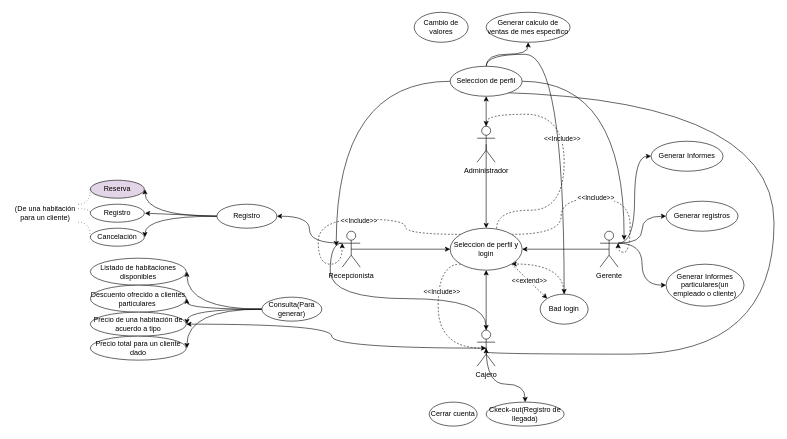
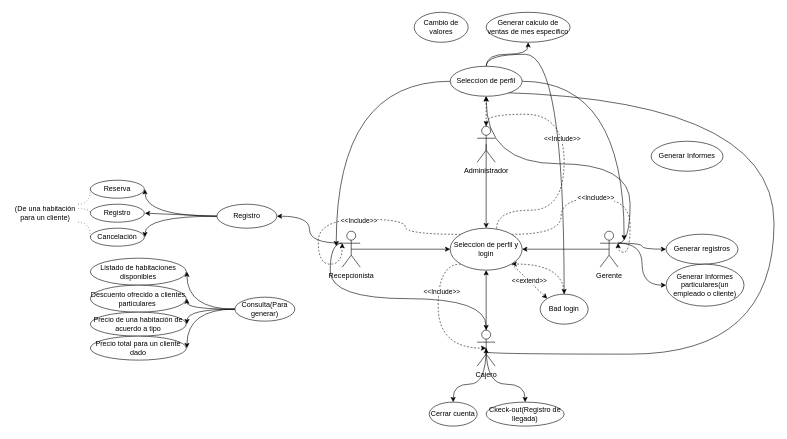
  <mxCell id="0" />
  <mxCell id="1" parent="0" />
  <mxCell id="2" style="edgeStyle=orthogonalEdgeStyle;rounded=0;orthogonalLoop=1;jettySize=auto;html=1;exitX=0.5;exitY=0.5;exitDx=0;exitDy=0;exitPerimeter=0;entryX=0;entryY=0.5;entryDx=0;entryDy=0;" edge="1" parent="1" source="5" target="27"><mxGeometry relative="1" as="geometry" /></mxCell>
  <mxCell id="3" style="edgeStyle=orthogonalEdgeStyle;curved=1;rounded=0;orthogonalLoop=1;jettySize=auto;html=1;exitX=0;exitY=0.333;exitDx=0;exitDy=0;exitPerimeter=0;" edge="1" parent="1" source="5" target="9"><mxGeometry relative="1" as="geometry" /></mxCell>
  <mxCell id="4" style="edgeStyle=orthogonalEdgeStyle;curved=1;rounded=0;orthogonalLoop=1;jettySize=auto;html=1;exitX=0;exitY=0.333;exitDx=0;exitDy=0;exitPerimeter=0;entryX=1;entryY=0.5;entryDx=0;entryDy=0;" edge="1" parent="1" source="5" target="33"><mxGeometry relative="1" as="geometry" /></mxCell>
  <mxCell id="5" value="Recepcionista" style="shape=umlActor;verticalLabelPosition=bottom;verticalAlign=top;html=1;outlineConnect=0;" vertex="1" parent="1"><mxGeometry x="570" y="385" width="30" height="60" as="geometry" /></mxCell>
  <mxCell id="6" style="edgeStyle=orthogonalEdgeStyle;rounded=0;orthogonalLoop=1;jettySize=auto;html=1;exitX=0.5;exitY=0;exitDx=0;exitDy=0;exitPerimeter=0;entryX=0.5;entryY=1;entryDx=0;entryDy=0;" edge="1" parent="1" source="9" target="27"><mxGeometry relative="1" as="geometry" /></mxCell>
- <mxCell id="7" style="edgeStyle=orthogonalEdgeStyle;curved=1;rounded=0;orthogonalLoop=1;jettySize=auto;html=1;exitX=0.5;exitY=0.5;exitDx=0;exitDy=0;exitPerimeter=0;endArrow=classic;endFill=1;" edge="1" parent="1" source="9" target="48"><mxGeometry relative="1" as="geometry" /></mxCell>
+ <mxCell id="7" style="edgeStyle=orthogonalEdgeStyle;curved=1;rounded=0;orthogonalLoop=1;jettySize=auto;html=1;exitX=0.5;exitY=0.5;exitDx=0;exitDy=0;exitPerimeter=0;entryX=0.5;entryY=0;entryDx=0;entryDy=0;endArrow=classic;endFill=1;" edge="1" parent="1" source="9" target="50"><mxGeometry relative="1" as="geometry" /></mxCell>
  <mxCell id="8" style="edgeStyle=orthogonalEdgeStyle;curved=1;rounded=0;orthogonalLoop=1;jettySize=auto;html=1;exitX=0.5;exitY=0.5;exitDx=0;exitDy=0;exitPerimeter=0;entryX=0.5;entryY=0;entryDx=0;entryDy=0;endArrow=classic;endFill=1;" edge="1" parent="1" source="9" target="51"><mxGeometry relative="1" as="geometry" /></mxCell>
  <mxCell id="9" value="Cajero" style="shape=umlActor;verticalLabelPosition=bottom;verticalAlign=top;html=1;outlineConnect=0;" vertex="1" parent="1"><mxGeometry x="795" y="550" width="30" height="60" as="geometry" /></mxCell>
  <mxCell id="10" style="edgeStyle=orthogonalEdgeStyle;rounded=0;orthogonalLoop=1;jettySize=auto;html=1;exitX=0.5;exitY=0.5;exitDx=0;exitDy=0;exitPerimeter=0;entryX=1;entryY=0.5;entryDx=0;entryDy=0;" edge="1" parent="1" source="14" target="27"><mxGeometry relative="1" as="geometry" /></mxCell>
- <mxCell id="11" style="edgeStyle=orthogonalEdgeStyle;curved=1;rounded=0;orthogonalLoop=1;jettySize=auto;html=1;exitX=1;exitY=0.333;exitDx=0;exitDy=0;exitPerimeter=0;entryX=0;entryY=0.5;entryDx=0;entryDy=0;endArrow=classic;endFill=1;" edge="1" parent="1" source="14" target="52"><mxGeometry relative="1" as="geometry" /></mxCell>
+ <mxCell id="11" style="edgeStyle=orthogonalEdgeStyle;curved=1;rounded=0;orthogonalLoop=1;jettySize=auto;html=1;exitX=1;exitY=0.333;exitDx=0;exitDy=0;exitPerimeter=0;endArrow=classic;endFill=1;" edge="1" parent="1" source="14" target="60"><mxGeometry relative="1" as="geometry" /></mxCell>
  <mxCell id="12" style="edgeStyle=orthogonalEdgeStyle;curved=1;rounded=0;orthogonalLoop=1;jettySize=auto;html=1;exitX=1;exitY=0.333;exitDx=0;exitDy=0;exitPerimeter=0;entryX=0;entryY=0.5;entryDx=0;entryDy=0;endArrow=classic;endFill=1;" edge="1" parent="1" source="14" target="53"><mxGeometry relative="1" as="geometry" /></mxCell>
  <mxCell id="13" style="edgeStyle=orthogonalEdgeStyle;curved=1;rounded=0;orthogonalLoop=1;jettySize=auto;html=1;exitX=1;exitY=0.333;exitDx=0;exitDy=0;exitPerimeter=0;entryX=0;entryY=0.5;entryDx=0;entryDy=0;endArrow=classic;endFill=1;" edge="1" parent="1" source="14" target="54"><mxGeometry relative="1" as="geometry" /></mxCell>
  <mxCell id="14" value="Gerente" style="shape=umlActor;verticalLabelPosition=bottom;verticalAlign=top;html=1;outlineConnect=0;" vertex="1" parent="1"><mxGeometry x="1000" y="385" width="30" height="60" as="geometry" /></mxCell>
  <mxCell id="15" style="edgeStyle=orthogonalEdgeStyle;rounded=0;orthogonalLoop=1;jettySize=auto;html=1;exitX=0.5;exitY=0.5;exitDx=0;exitDy=0;exitPerimeter=0;entryX=0.5;entryY=0;entryDx=0;entryDy=0;" edge="1" parent="1" source="17" target="27"><mxGeometry relative="1" as="geometry" /></mxCell>
- <mxCell id="16" style="edgeStyle=orthogonalEdgeStyle;curved=1;rounded=0;orthogonalLoop=1;jettySize=auto;html=1;exitX=0.5;exitY=0;exitDx=0;exitDy=0;exitPerimeter=0;entryX=0.5;entryY=1;entryDx=0;entryDy=0;dashed=0;endArrow=classic;endFill=1;" edge="1" parent="1" source="17" target="60"><mxGeometry relative="1" as="geometry" /></mxCell>
+ <mxCell id="16" style="edgeStyle=orthogonalEdgeStyle;curved=1;rounded=0;orthogonalLoop=1;jettySize=auto;html=1;exitX=0.5;exitY=0;exitDx=0;exitDy=0;exitPerimeter=0;entryX=0.5;entryY=1;entryDx=0;entryDy=0;dashed=1;endArrow=classic;endFill=1;" edge="1" parent="1" source="17" target="60"><mxGeometry relative="1" as="geometry" /></mxCell>
  <mxCell id="17" value="Administrador" style="shape=umlActor;verticalLabelPosition=bottom;verticalAlign=top;html=1;outlineConnect=0;" vertex="1" parent="1"><mxGeometry x="795" y="210" width="30" height="60" as="geometry" /></mxCell>
  <mxCell id="18" value="&amp;lt;&amp;lt;extend&amp;gt;&amp;gt;" style="rounded=0;orthogonalLoop=1;jettySize=auto;html=1;exitX=1;exitY=1;exitDx=0;exitDy=0;entryX=0;entryY=0;entryDx=0;entryDy=0;dashed=1;" edge="1" parent="1" source="27" target="29"><mxGeometry relative="1" as="geometry" /></mxCell>
  <mxCell id="19" style="edgeStyle=orthogonalEdgeStyle;curved=1;rounded=0;orthogonalLoop=1;jettySize=auto;html=1;exitX=0;exitY=0;exitDx=0;exitDy=0;entryX=0;entryY=0.333;entryDx=0;entryDy=0;entryPerimeter=0;endArrow=classic;endFill=1;dashed=1;" edge="1" parent="1" source="27" target="5"><mxGeometry relative="1" as="geometry"><Array as="points"><mxPoint x="675" y="390" /><mxPoint x="675" y="365" /><mxPoint x="530" y="365" /><mxPoint x="530" y="440" /><mxPoint x="570" y="440" /></Array></mxGeometry></mxCell>
  <mxCell id="20" value="&amp;lt;&amp;lt;Include&amp;gt;&amp;gt;" style="edgeLabel;html=1;align=center;verticalAlign=middle;resizable=0;points=[];" vertex="1" connectable="0" parent="19"><mxGeometry x="-0.054" y="2" relative="1" as="geometry"><mxPoint as="offset" /></mxGeometry></mxCell>
  <mxCell id="21" style="edgeStyle=orthogonalEdgeStyle;curved=1;rounded=0;orthogonalLoop=1;jettySize=auto;html=1;exitX=1;exitY=0;exitDx=0;exitDy=0;entryX=1;entryY=0.333;entryDx=0;entryDy=0;entryPerimeter=0;endArrow=classic;endFill=1;dashed=1;" edge="1" parent="1" source="27" target="14"><mxGeometry relative="1" as="geometry"><Array as="points"><mxPoint x="935" y="390" /><mxPoint x="935" y="330" /><mxPoint x="1050" y="330" /><mxPoint x="1050" y="420" /><mxPoint x="1030" y="420" /></Array></mxGeometry></mxCell>
  <mxCell id="22" value="&amp;lt;&amp;lt;Include&amp;gt;&amp;gt;" style="edgeLabel;html=1;align=center;verticalAlign=middle;resizable=0;points=[];" vertex="1" connectable="0" parent="21"><mxGeometry x="0.037" y="1" relative="1" as="geometry"><mxPoint x="1" as="offset" /></mxGeometry></mxCell>
  <mxCell id="23" style="edgeStyle=orthogonalEdgeStyle;curved=1;rounded=0;orthogonalLoop=1;jettySize=auto;html=1;exitX=0;exitY=1;exitDx=0;exitDy=0;endArrow=classic;endFill=1;entryX=0.5;entryY=0.5;entryDx=0;entryDy=0;entryPerimeter=0;dashed=1;" edge="1" parent="1" source="27" target="9"><mxGeometry relative="1" as="geometry"><mxPoint x="710" y="600" as="targetPoint" /><Array as="points"><mxPoint x="730" y="439" /><mxPoint x="730" y="580" /></Array></mxGeometry></mxCell>
  <mxCell id="24" value="&amp;lt;&amp;lt;Include&amp;gt;&amp;gt;" style="edgeLabel;html=1;align=center;verticalAlign=middle;resizable=0;points=[];" vertex="1" connectable="0" parent="23"><mxGeometry x="-0.346" y="5" relative="1" as="geometry"><mxPoint as="offset" /></mxGeometry></mxCell>
  <mxCell id="25" style="edgeStyle=orthogonalEdgeStyle;curved=1;rounded=0;orthogonalLoop=1;jettySize=auto;html=1;entryX=0.5;entryY=0;entryDx=0;entryDy=0;entryPerimeter=0;dashed=1;endArrow=classic;endFill=1;exitX=0.646;exitY=0.006;exitDx=0;exitDy=0;exitPerimeter=0;" edge="1" parent="1" source="27" target="17"><mxGeometry relative="1" as="geometry"><mxPoint x="820" y="350" as="sourcePoint" /><Array as="points"><mxPoint x="828" y="350" /><mxPoint x="940" y="350" /><mxPoint x="940" y="190" /><mxPoint x="810" y="190" /></Array></mxGeometry></mxCell>
  <mxCell id="26" value="&amp;lt;&amp;lt;Include&amp;gt;&amp;gt;" style="edgeLabel;html=1;align=center;verticalAlign=middle;resizable=0;points=[];" vertex="1" connectable="0" parent="25"><mxGeometry x="0.156" y="4" relative="1" as="geometry"><mxPoint as="offset" /></mxGeometry></mxCell>
  <mxCell id="27" value="Seleccion de perfil y login" style="ellipse;whiteSpace=wrap;html=1;" vertex="1" parent="1"><mxGeometry x="750" y="380" width="120" height="70" as="geometry" /></mxCell>
  <mxCell id="28" style="edgeStyle=orthogonalEdgeStyle;rounded=0;orthogonalLoop=1;jettySize=auto;html=1;exitX=0.5;exitY=0;exitDx=0;exitDy=0;entryX=1;entryY=1;entryDx=0;entryDy=0;curved=1;dashed=1;" edge="1" parent="1" source="29" target="27"><mxGeometry relative="1" as="geometry"><Array as="points"><mxPoint x="940" y="440" /></Array></mxGeometry></mxCell>
  <mxCell id="29" value="Bad login" style="ellipse;whiteSpace=wrap;html=1;" vertex="1" parent="1"><mxGeometry x="900" y="490" width="80" height="50" as="geometry" /></mxCell>
  <mxCell id="30" style="edgeStyle=orthogonalEdgeStyle;curved=1;rounded=0;orthogonalLoop=1;jettySize=auto;html=1;exitX=0;exitY=0.5;exitDx=0;exitDy=0;entryX=1;entryY=0.5;entryDx=0;entryDy=0;endArrow=classic;endFill=1;" edge="1" parent="1" source="33"><mxGeometry relative="1" as="geometry"><mxPoint x="241" y="315" as="targetPoint" /></mxGeometry></mxCell>
  <mxCell id="31" value="" style="rounded=0;orthogonalLoop=1;jettySize=auto;html=1;exitX=0;exitY=0.5;exitDx=0;exitDy=0;entryX=1;entryY=0.5;entryDx=0;entryDy=0;endArrow=classic;endFill=1;" edge="1" parent="1" source="33"><mxGeometry relative="1" as="geometry"><mxPoint x="241" y="355" as="targetPoint" /></mxGeometry></mxCell>
  <mxCell id="32" style="edgeStyle=orthogonalEdgeStyle;curved=1;rounded=0;orthogonalLoop=1;jettySize=auto;html=1;exitX=0;exitY=0.5;exitDx=0;exitDy=0;entryX=1;entryY=0.5;entryDx=0;entryDy=0;endArrow=classic;endFill=1;" edge="1" parent="1" source="33"><mxGeometry relative="1" as="geometry"><mxPoint x="241" y="395" as="targetPoint" /></mxGeometry></mxCell>
  <mxCell id="33" value="Registro" style="ellipse;whiteSpace=wrap;html=1;" vertex="1" parent="1"><mxGeometry x="361" y="340" width="100" height="40" as="geometry" /></mxCell>
  <mxCell id="34" style="edgeStyle=orthogonalEdgeStyle;curved=1;rounded=0;orthogonalLoop=1;jettySize=auto;html=1;exitX=0;exitY=0.5;exitDx=0;exitDy=0;entryX=1;entryY=0.5;entryDx=0;entryDy=0;endArrow=classic;endFill=1;" edge="1" parent="1" source="38"><mxGeometry relative="1" as="geometry"><mxPoint x="311" y="452.5" as="targetPoint" /></mxGeometry></mxCell>
  <mxCell id="35" style="edgeStyle=orthogonalEdgeStyle;curved=1;rounded=0;orthogonalLoop=1;jettySize=auto;html=1;exitX=0;exitY=0.5;exitDx=0;exitDy=0;entryX=1;entryY=0.5;entryDx=0;entryDy=0;endArrow=classic;endFill=1;" edge="1" parent="1" source="38"><mxGeometry relative="1" as="geometry"><mxPoint x="311" y="497.5" as="targetPoint" /><Array as="points"><mxPoint x="311" y="515" /></Array></mxGeometry></mxCell>
  <mxCell id="36" style="edgeStyle=orthogonalEdgeStyle;curved=1;rounded=0;orthogonalLoop=1;jettySize=auto;html=1;exitX=0;exitY=0.5;exitDx=0;exitDy=0;entryX=1;entryY=0.5;entryDx=0;entryDy=0;endArrow=classic;endFill=1;" edge="1" parent="1" source="38"><mxGeometry relative="1" as="geometry"><mxPoint x="311" y="540" as="targetPoint" /></mxGeometry></mxCell>
  <mxCell id="37" value="" style="edgeStyle=orthogonalEdgeStyle;curved=1;rounded=0;orthogonalLoop=1;jettySize=auto;html=1;exitX=0;exitY=0.5;exitDx=0;exitDy=0;entryX=1;entryY=0.5;entryDx=0;entryDy=0;endArrow=classic;endFill=1;" edge="1" parent="1" source="38"><mxGeometry relative="1" as="geometry"><mxPoint x="311" y="580" as="targetPoint" /></mxGeometry></mxCell>
- <mxCell id="38" value="Consulta(Para generar)" style="ellipse;whiteSpace=wrap;html=1;" vertex="1" parent="1"><mxGeometry x="436" y="495" width="100" height="40" as="geometry" /></mxCell>
+ <mxCell id="38" value="Consulta(Para generar)" style="ellipse;whiteSpace=wrap;html=1;" vertex="1" parent="1"><mxGeometry x="391" y="495" width="100" height="40" as="geometry" /></mxCell>
  <mxCell id="39" value="Registro" style="ellipse;whiteSpace=wrap;html=1;" vertex="1" parent="1"><mxGeometry y="340" width="90" height="30" as="geometry" x="150" /></mxCell>
  <mxCell id="40" value="Cancelación" style="ellipse;whiteSpace=wrap;html=1;" vertex="1" parent="1"><mxGeometry y="380" width="90" height="30" as="geometry" x="150" /></mxCell>
- <mxCell id="41" value="Reserva" style="ellipse;whiteSpace=wrap;html=1;fillColor=#e1d5e7;" vertex="1" parent="1"><mxGeometry y="300" width="90" height="30" as="geometry" x="150" /></mxCell>
+ <mxCell id="41" value="Reserva" style="ellipse;whiteSpace=wrap;html=1;" vertex="1" parent="1"><mxGeometry y="300" width="90" height="30" as="geometry" x="150" /></mxCell>
  <mxCell id="42" style="edgeStyle=orthogonalEdgeStyle;curved=1;rounded=0;orthogonalLoop=1;jettySize=auto;html=1;exitX=1;exitY=0;exitDx=0;exitDy=0;entryX=0;entryY=0.5;entryDx=0;entryDy=0;endArrow=none;endFill=0;dashed=1;dashPattern=1 4;" edge="1" parent="1" source="45" target="41"><mxGeometry relative="1" as="geometry" /></mxCell>
  <mxCell id="43" style="edgeStyle=orthogonalEdgeStyle;curved=1;rounded=0;orthogonalLoop=1;jettySize=auto;html=1;exitX=1;exitY=0.25;exitDx=0;exitDy=0;entryX=0;entryY=0.5;entryDx=0;entryDy=0;endArrow=none;endFill=0;dashed=1;dashPattern=1 4;" edge="1" parent="1" source="45" target="39"><mxGeometry relative="1" as="geometry" /></mxCell>
  <mxCell id="44" style="edgeStyle=orthogonalEdgeStyle;curved=1;rounded=0;orthogonalLoop=1;jettySize=auto;html=1;exitX=1;exitY=1;exitDx=0;exitDy=0;entryX=0;entryY=0.5;entryDx=0;entryDy=0;endArrow=none;endFill=0;dashed=1;dashPattern=1 4;" edge="1" parent="1" source="45" target="40"><mxGeometry relative="1" as="geometry" /></mxCell>
  <mxCell id="45" value="(De una habitación para un cliente)" style="text;html=1;strokeColor=none;fillColor=none;align=center;verticalAlign=middle;whiteSpace=wrap;rounded=0;" vertex="1" parent="1"><mxGeometry x="20" y="340" width="110" height="30" as="geometry" /></mxCell>
  <mxCell id="46" value="Listado de habitaciones disponibles" style="ellipse;whiteSpace=wrap;html=1;" vertex="1" parent="1"><mxGeometry y="430" width="160" height="45" as="geometry" x="150" /></mxCell>
  <mxCell id="47" value="Descuento ofrecido a clientes particulares&amp;nbsp;" style="ellipse;whiteSpace=wrap;html=1;" vertex="1" parent="1"><mxGeometry y="475" width="160" height="45" as="geometry" x="150" /></mxCell>
  <mxCell id="48" value="Precio de una habitación de acuerdo a tipo" style="ellipse;whiteSpace=wrap;html=1;" vertex="1" parent="1"><mxGeometry y="520" width="160" height="40" as="geometry" x="150" /></mxCell>
  <mxCell id="49" value="Precio total para un cliente dado" style="ellipse;whiteSpace=wrap;html=1;" vertex="1" parent="1"><mxGeometry y="560" width="160" height="40" as="geometry" x="150" /></mxCell>
  <mxCell id="50" value="Cerrar cuenta" style="ellipse;whiteSpace=wrap;html=1;" vertex="1" parent="1"><mxGeometry x="715" y="670" width="80" height="40" as="geometry" /></mxCell>
  <mxCell id="51" value="Ckeck-out(Registro de llegada)" style="ellipse;whiteSpace=wrap;html=1;" vertex="1" parent="1"><mxGeometry x="810" y="670" width="130" height="40" as="geometry" /></mxCell>
  <mxCell id="52" value="Generar Informes" style="ellipse;whiteSpace=wrap;html=1;" vertex="1" parent="1"><mxGeometry x="1085" y="235" width="120" height="50" as="geometry" /></mxCell>
- <mxCell id="53" value="Generar registros" style="ellipse;whiteSpace=wrap;html=1;" vertex="1" parent="1"><mxGeometry x="1110" y="335" width="120" height="50" as="geometry" /></mxCell>
+ <mxCell id="53" value="Generar registros" style="ellipse;whiteSpace=wrap;html=1;" vertex="1" parent="1"><mxGeometry x="1110" y="390" width="120" height="50" as="geometry" /></mxCell>
  <mxCell id="54" value="Generar Informes particulares(un empleado o cliente)" style="ellipse;whiteSpace=wrap;html=1;" vertex="1" parent="1"><mxGeometry x="1110" y="440" width="130" height="70" as="geometry" /></mxCell>
  <mxCell id="55" style="edgeStyle=orthogonalEdgeStyle;curved=1;rounded=0;orthogonalLoop=1;jettySize=auto;html=1;exitX=0;exitY=0.5;exitDx=0;exitDy=0;endArrow=classic;endFill=1;" edge="1" parent="1" source="60"><mxGeometry relative="1" as="geometry"><mxPoint x="560" y="410" as="targetPoint" /></mxGeometry></mxCell>
  <mxCell id="56" style="edgeStyle=orthogonalEdgeStyle;curved=1;rounded=0;orthogonalLoop=1;jettySize=auto;html=1;exitX=1;exitY=0.5;exitDx=0;exitDy=0;endArrow=classic;endFill=1;" edge="1" parent="1" source="60"><mxGeometry relative="1" as="geometry"><mxPoint x="1040" y="400" as="targetPoint" /></mxGeometry></mxCell>
  <mxCell id="57" style="edgeStyle=orthogonalEdgeStyle;curved=1;rounded=0;orthogonalLoop=1;jettySize=auto;html=1;exitX=0;exitY=1;exitDx=0;exitDy=0;entryX=0.5;entryY=0.5;entryDx=0;entryDy=0;entryPerimeter=0;endArrow=classic;endFill=1;" edge="1" parent="1" source="60" target="9"><mxGeometry relative="1" as="geometry"><Array as="points"><mxPoint x="1290" y="153" /><mxPoint x="1290" y="590" /><mxPoint x="810" y="590" /></Array></mxGeometry></mxCell>
  <mxCell id="58" style="edgeStyle=orthogonalEdgeStyle;curved=1;rounded=0;orthogonalLoop=1;jettySize=auto;html=1;exitX=0.5;exitY=0;exitDx=0;exitDy=0;endArrow=classic;endFill=1;" edge="1" parent="1" source="60" target="29"><mxGeometry relative="1" as="geometry" /></mxCell>
  <mxCell id="59" style="edgeStyle=orthogonalEdgeStyle;curved=1;rounded=0;orthogonalLoop=1;jettySize=auto;html=1;exitX=0.5;exitY=0;exitDx=0;exitDy=0;entryX=0.5;entryY=1;entryDx=0;entryDy=0;endArrow=classic;endFill=1;" edge="1" parent="1" source="60" target="62"><mxGeometry relative="1" as="geometry" /></mxCell>
  <mxCell id="60" value="Seleccion de perfil" style="ellipse;whiteSpace=wrap;html=1;" vertex="1" parent="1"><mxGeometry x="750" y="110" width="120" height="50" as="geometry" /></mxCell>
  <mxCell id="61" value="Cambio de valores" style="ellipse;whiteSpace=wrap;html=1;" vertex="1" parent="1"><mxGeometry x="690" y="20" width="90" height="50" as="geometry" /></mxCell>
  <mxCell id="62" value="Generar calculo de ventas de mes especifico" style="ellipse;whiteSpace=wrap;html=1;" vertex="1" parent="1"><mxGeometry x="810" y="20" width="140" height="50" as="geometry" /></mxCell>
